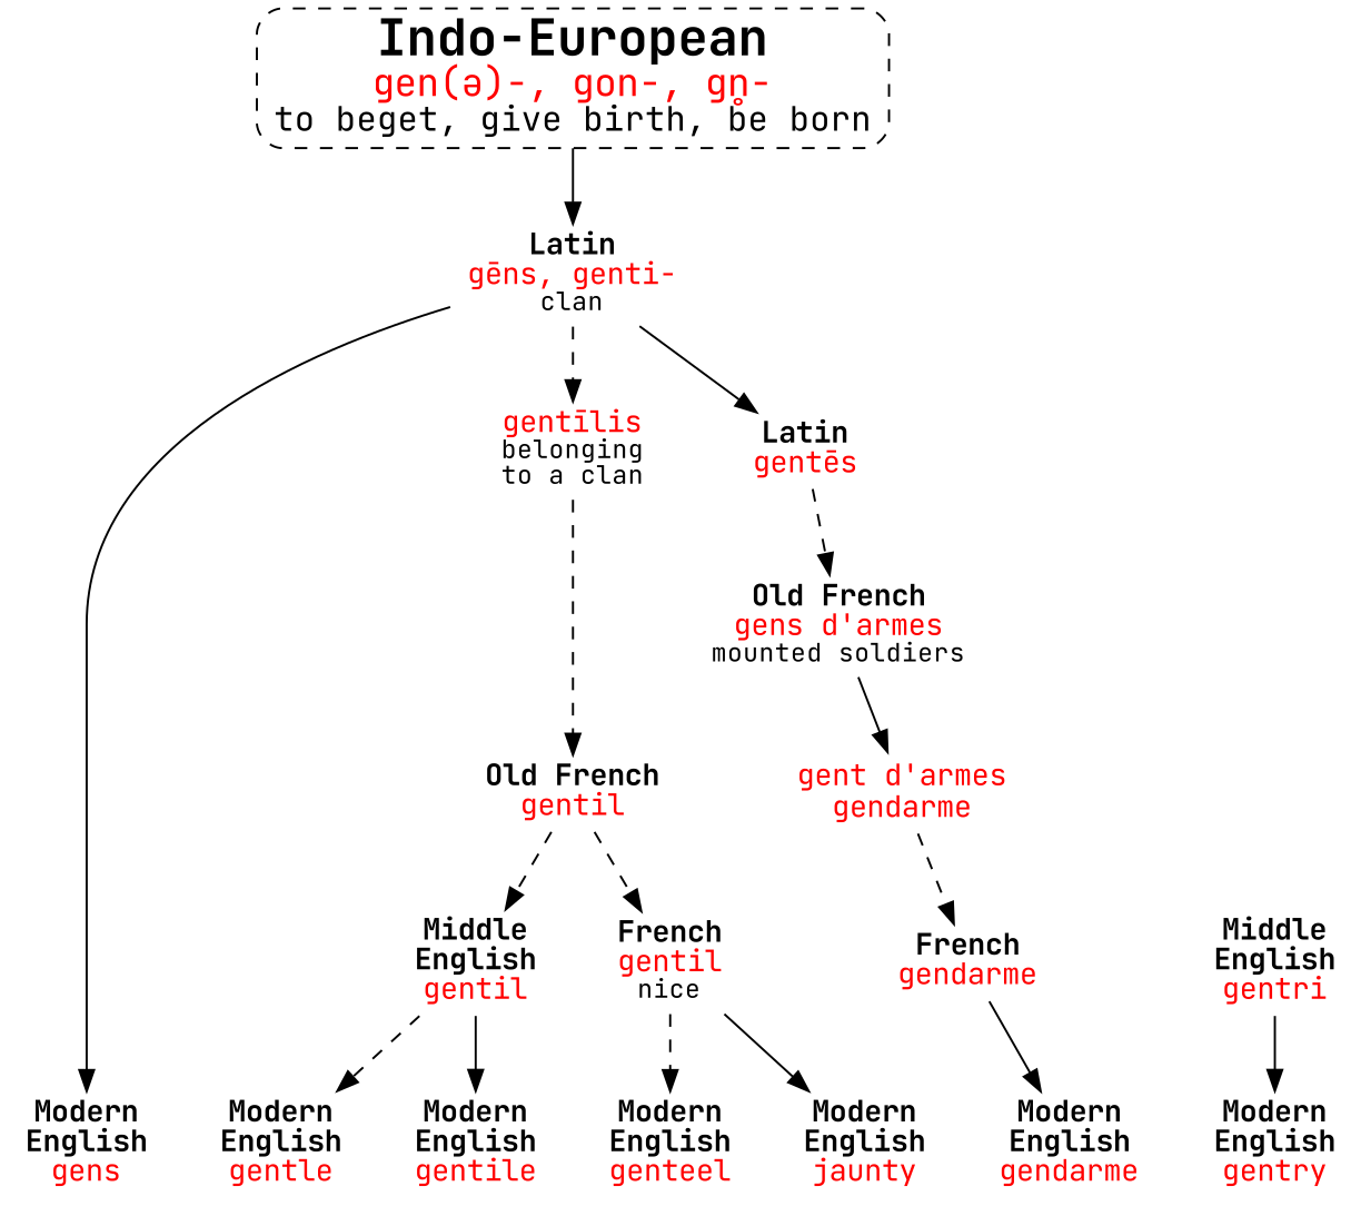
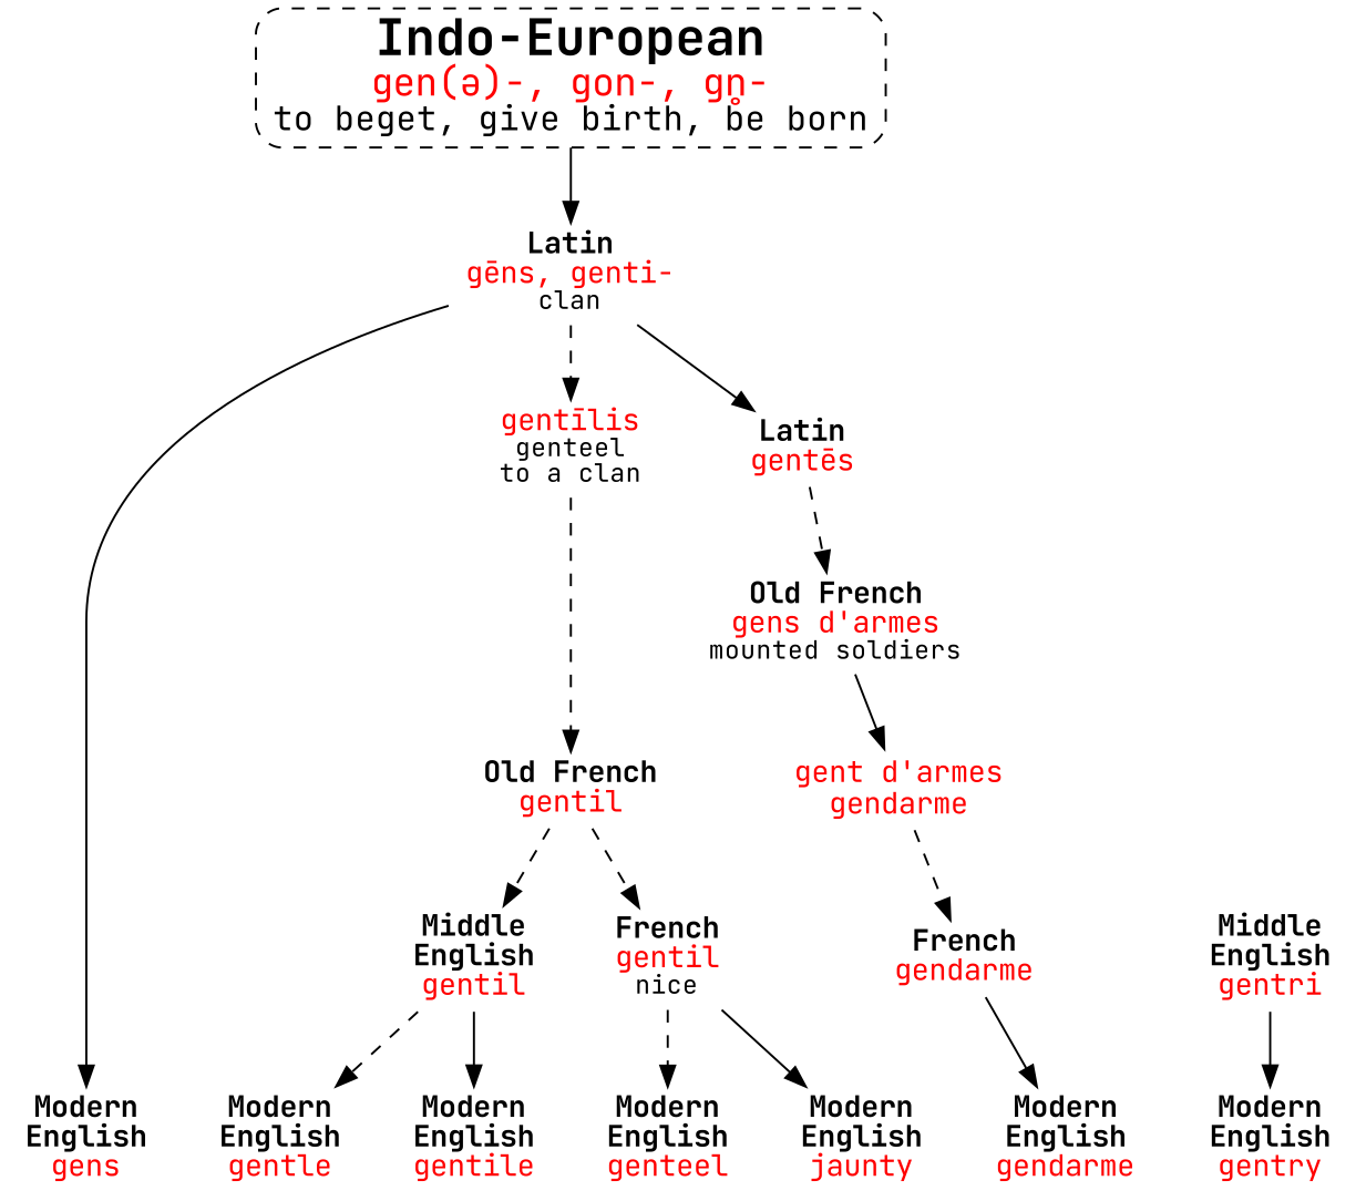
  strict digraph {
    fontname="JetBrains Mono"
    node [fontname="JetBrains Mono" shape=none]
    edge [fontname="JetBrains Mono" style=solid]
    n1 [label=<<b>Modern<br/>English</b><br/><font color="red">gens</font>>]
    n2 [label=<<b>Modern<br/>English</b><br/><font color="red">gentle</font>>]
    n3 [label=<<b>Modern<br/>English</b><br/><font color="red">genteel</font>>]
    n4 [label=<<b>Modern<br/>English</b><br/><font color="red">jaunty</font>>]
    n5 [label=<<b>Modern<br/>English</b><br/><font color="red">gentile</font>>]
    n6 [label=<<b>Modern<br/>English</b><br/><font color="red">gentry</font>>]
    n7 [label=<<b>Modern<br/>English</b><br/><font color="red">gendarme</font>>]
    n8 [label=<<font point-size="24"><b>Indo-European</b></font><br/><font point-size="18" color="red">gen(ə)-, gon-, gn̥-</font><br/><font point-size="16">to beget, give birth, be born</font>> shape=box style="dashed,rounded"]
    n9 [label=<<b>Latin</b><br/><font color="red">gēns, genti-</font><br/><font point-size="12">clan</font>>]
-   n10 [label=<<font color="red">gentīlis</font><br/><font point-size="12">belonging<br/>to a clan</font>>]
+   n10 [label=<<font color="red">gentīlis</font><br/><font point-size="12">genteel<br/>to a clan</font>>]
    n11 [label=<<b>Latin</b><br/><font color="red">gentēs</font>>]
    n12 [label=<<b>Old French</b><br/><font color="red">gentil</font>>]
    n13 [label=<<b>Old French</b><br/><font color="red">gens d'armes</font><br/><font point-size="12">mounted soldiers</font>>]
    n14 [label=<<b>Middle<br/>English</b><br/><font color="red">gentil</font>>]
    n15 [label=<<b>French</b><br/><font color="red">gentil</font><br/><font point-size="12">nice</font>>]
    n16 [label=<<b>Middle<br/>English</b><br/><font color="red">gentri</font>>]
    n17 [label=<<font color="red">gent d'armes<br/>gendarme</font>>]
    n18 [label=<<b>French</b><br/><font color="red">gendarme</font>>]
    subgraph sub_1 {
      rank=sink
      n1
      n2
      n3
      n4
      n5
      n6
      n7
    }
    n8 -> n9
    n9 -> n1
    n9 -> n10 [style=dashed]
    n9 -> n11
    n10 -> n12 [style=dashed]
    n11 -> n13 [style=dashed]
    n12 -> n14 [style=dashed]
    n12 -> n15 [style=dashed]
    n13 -> n17
    n14 -> n2 [style=dashed]
    n14 -> n5
    n15 -> n3 [style=dashed]
    n15 -> n4
    n16 -> n6
    n17 -> n18 [style=dashed]
    n18 -> n7
  }
